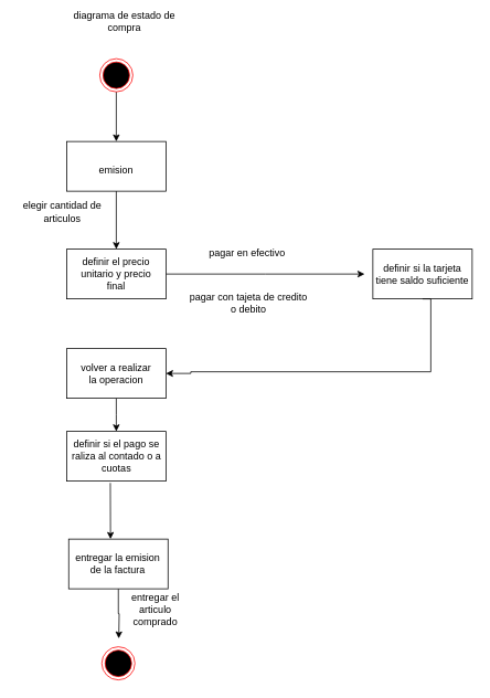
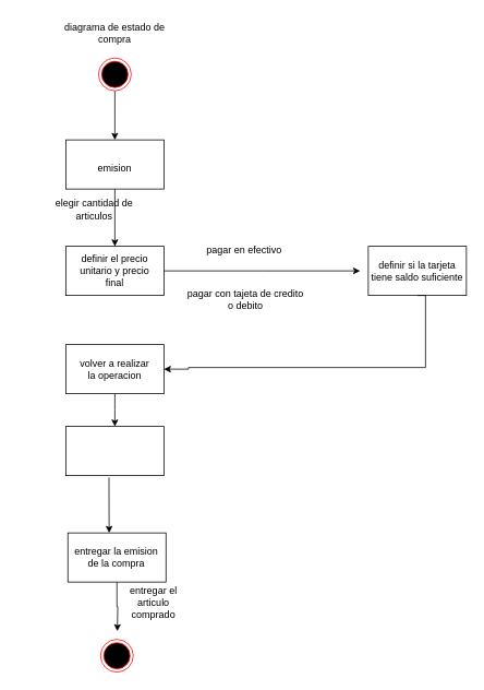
  <mxCell id="0" />
  <mxCell id="1" parent="0" />
  <mxCell id="2" value="" style="rounded=0;whiteSpace=wrap;html=1;" vertex="1" parent="1"><mxGeometry x="80" y="170" width="120" height="60" as="geometry" /></mxCell>
- <mxCell id="3" value="diagrama de estado de compra" style="text;html=1;strokeColor=none;fillColor=none;align=center;verticalAlign=middle;whiteSpace=wrap;rounded=0;" vertex="1" parent="1"><mxGeometry x="75" y="5" width="150" height="40" as="geometry" /></mxCell>
+ <mxCell id="3" value="diagrama de estado de compra" style="text;html=1;strokeColor=none;fillColor=none;align=center;verticalAlign=middle;whiteSpace=wrap;rounded=0;" vertex="1" parent="1"><mxGeometry x="65" y="20" width="150" height="40" as="geometry" /></mxCell>
  <mxCell id="4" value="emision" style="text;html=1;strokeColor=none;fillColor=none;align=center;verticalAlign=middle;whiteSpace=wrap;rounded=0;" vertex="1" parent="1"><mxGeometry x="110" y="190" width="60" height="30" as="geometry" /></mxCell>
  <mxCell id="5" value="" style="endArrow=classic;html=1;rounded=0;entryX=0.5;entryY=0;entryDx=0;entryDy=0;" edge="1" parent="1" target="2"><mxGeometry width="50" height="50" relative="1" as="geometry"><mxPoint x="140" y="110" as="sourcePoint" /><mxPoint x="170" y="120" as="targetPoint" /></mxGeometry></mxCell>
  <mxCell id="6" value="" style="endArrow=classic;html=1;rounded=0;exitX=0.5;exitY=1;exitDx=0;exitDy=0;" edge="1" parent="1" source="2"><mxGeometry width="50" height="50" relative="1" as="geometry"><mxPoint x="110" y="280" as="sourcePoint" /><mxPoint x="140" y="300" as="targetPoint" /></mxGeometry></mxCell>
- <mxCell id="7" value="elegir cantidad de articulos" style="text;html=1;strokeColor=none;fillColor=none;align=center;verticalAlign=middle;whiteSpace=wrap;rounded=0;" vertex="1" parent="1"><mxGeometry x="20" y="240" width="110" height="30" as="geometry" /></mxCell>
+ <mxCell id="7" value="elegir cantidad de articulos" style="text;html=1;strokeColor=none;fillColor=none;align=center;verticalAlign=middle;whiteSpace=wrap;rounded=0;" vertex="1" parent="1"><mxGeometry x="60" y="240" width="110" height="30" as="geometry" /></mxCell>
  <mxCell id="8" style="edgeStyle=orthogonalEdgeStyle;rounded=0;orthogonalLoop=1;jettySize=auto;html=1;exitX=1;exitY=0.5;exitDx=0;exitDy=0;" edge="1" parent="1" source="9"><mxGeometry relative="1" as="geometry"><mxPoint x="440" y="330" as="targetPoint" /></mxGeometry></mxCell>
  <mxCell id="9" value="" style="rounded=0;whiteSpace=wrap;html=1;" vertex="1" parent="1"><mxGeometry x="80" y="300" width="120" height="60" as="geometry" /></mxCell>
  <mxCell id="10" value="definir el precio unitario y precio final" style="text;html=1;strokeColor=none;fillColor=none;align=center;verticalAlign=middle;whiteSpace=wrap;rounded=0;" vertex="1" parent="1"><mxGeometry x="90" y="315" width="100" height="30" as="geometry" /></mxCell>
  <mxCell id="11" value="pagar en efectivo&amp;nbsp;" style="text;html=1;strokeColor=none;fillColor=none;align=center;verticalAlign=middle;whiteSpace=wrap;rounded=0;" vertex="1" parent="1"><mxGeometry x="240" y="290" width="120" height="30" as="geometry" /></mxCell>
  <mxCell id="12" value="pagar con tajeta de credito o debito" style="text;html=1;strokeColor=none;fillColor=none;align=center;verticalAlign=middle;whiteSpace=wrap;rounded=0;" vertex="1" parent="1"><mxGeometry x="225" y="350" width="150" height="30" as="geometry" /></mxCell>
  <mxCell id="13" value="" style="rounded=0;whiteSpace=wrap;html=1;" vertex="1" parent="1"><mxGeometry x="450" y="300" width="120" height="60" as="geometry" /></mxCell>
  <mxCell id="14" style="edgeStyle=orthogonalEdgeStyle;rounded=0;orthogonalLoop=1;jettySize=auto;html=1;entryX=1;entryY=0.5;entryDx=0;entryDy=0;" edge="1" parent="1" target="17"><mxGeometry relative="1" as="geometry"><mxPoint x="190" y="448" as="targetPoint" /><mxPoint x="510" y="360" as="sourcePoint" /><Array as="points"><mxPoint x="520" y="360" /><mxPoint x="520" y="448" /><mxPoint x="230" y="448" /><mxPoint x="230" y="450" /></Array></mxGeometry></mxCell>
  <mxCell id="15" value="definir si la tarjeta tiene saldo suficiente" style="text;html=1;strokeColor=none;fillColor=none;align=center;verticalAlign=middle;whiteSpace=wrap;rounded=0;" vertex="1" parent="1"><mxGeometry x="450" y="315" width="120" height="30" as="geometry" /></mxCell>
  <mxCell id="16" style="edgeStyle=orthogonalEdgeStyle;rounded=0;orthogonalLoop=1;jettySize=auto;html=1;exitX=0.5;exitY=1;exitDx=0;exitDy=0;" edge="1" parent="1" source="17"><mxGeometry relative="1" as="geometry"><mxPoint x="140" y="520" as="targetPoint" /></mxGeometry></mxCell>
  <mxCell id="17" value="" style="rounded=0;whiteSpace=wrap;html=1;" vertex="1" parent="1"><mxGeometry x="80" y="420" width="120" height="60" as="geometry" /></mxCell>
  <mxCell id="18" value="volver a realizar la operacion" style="text;html=1;strokeColor=none;fillColor=none;align=center;verticalAlign=middle;whiteSpace=wrap;rounded=0;" vertex="1" parent="1"><mxGeometry x="95" y="435" width="90" height="30" as="geometry" /></mxCell>
  <mxCell id="19" value="" style="rounded=0;whiteSpace=wrap;html=1;" vertex="1" parent="1"><mxGeometry x="80" y="520" width="120" height="60" as="geometry" /></mxCell>
- <mxCell id="20" value="definir si el pago se raliza al contado o a cuotas" style="text;html=1;strokeColor=none;fillColor=none;align=center;verticalAlign=middle;whiteSpace=wrap;rounded=0;" vertex="1" parent="1"><mxGeometry x="82.5" y="532.5" width="115" height="35" as="geometry" /></mxCell>
  <mxCell id="21" value="" style="endArrow=classic;html=1;rounded=0;exitX=0.44;exitY=1.037;exitDx=0;exitDy=0;exitPerimeter=0;" edge="1" parent="1" source="19"><mxGeometry width="50" height="50" relative="1" as="geometry"><mxPoint x="120" y="630" as="sourcePoint" /><mxPoint x="133" y="650" as="targetPoint" /></mxGeometry></mxCell>
  <mxCell id="22" style="edgeStyle=orthogonalEdgeStyle;rounded=0;orthogonalLoop=1;jettySize=auto;html=1;exitX=0.5;exitY=1;exitDx=0;exitDy=0;" edge="1" parent="1" source="23"><mxGeometry relative="1" as="geometry"><mxPoint x="143" y="770" as="targetPoint" /></mxGeometry></mxCell>
  <mxCell id="23" value="" style="rounded=0;whiteSpace=wrap;html=1;" vertex="1" parent="1"><mxGeometry x="82.5" y="650" width="120" height="60" as="geometry" /></mxCell>
- <mxCell id="24" value="entregar la emision de la factura" style="text;html=1;strokeColor=none;fillColor=none;align=center;verticalAlign=middle;whiteSpace=wrap;rounded=0;" vertex="1" parent="1"><mxGeometry x="82.5" y="665" width="117.5" height="30" as="geometry" /></mxCell>
+ <mxCell id="24" value="entregar la emision de la compra" style="text;html=1;strokeColor=none;fillColor=none;align=center;verticalAlign=middle;whiteSpace=wrap;rounded=0;" vertex="1" parent="1"><mxGeometry x="82.5" y="665" width="117.5" height="30" as="geometry" /></mxCell>
  <mxCell id="25" value="entregar el articulo comprado" style="text;html=1;strokeColor=none;fillColor=none;align=center;verticalAlign=middle;whiteSpace=wrap;rounded=0;" vertex="1" parent="1"><mxGeometry x="145" y="720" width="85" height="30" as="geometry" /></mxCell>
  <mxCell id="26" value="" style="ellipse;html=1;shape=endState;fillColor=#000000;strokeColor=#ff0000;" vertex="1" parent="1"><mxGeometry x="122.5" y="780" width="40" height="40" as="geometry" /></mxCell>
  <mxCell id="27" value="" style="ellipse;html=1;shape=endState;fillColor=#000000;strokeColor=#ff0000;" vertex="1" parent="1"><mxGeometry x="120" y="70" width="40" height="40" as="geometry" /></mxCell>
